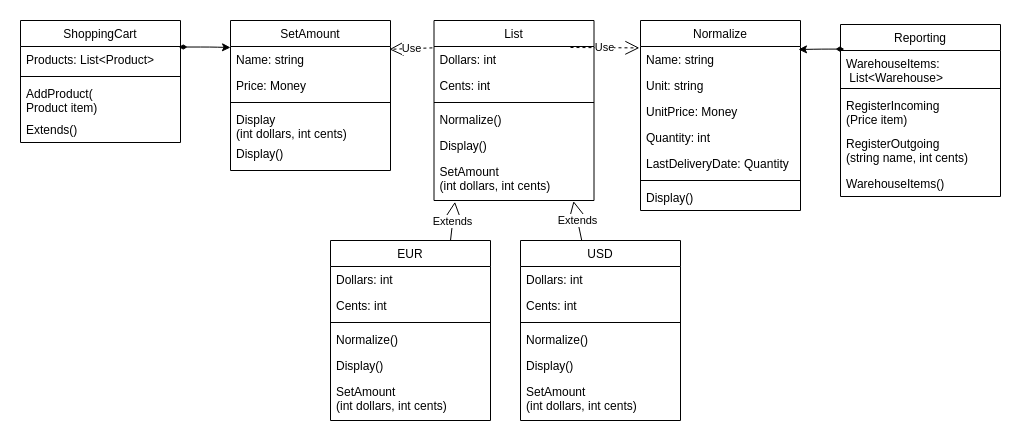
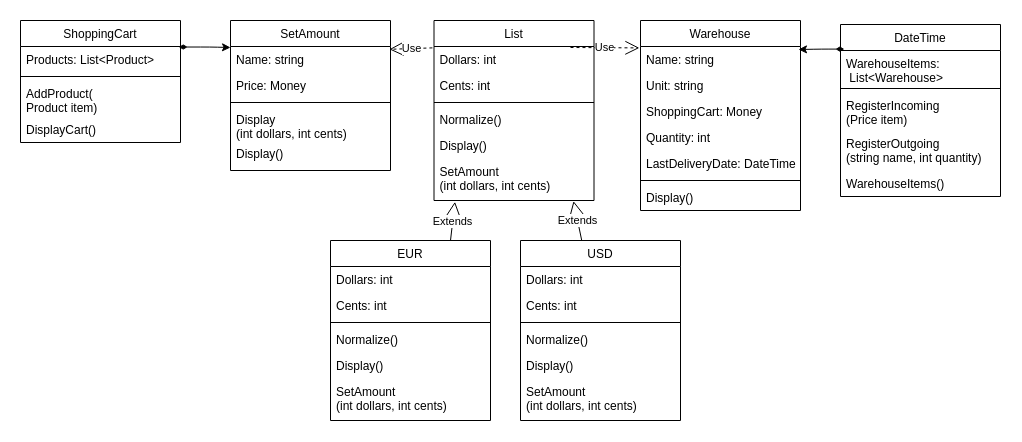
  <mxCell id="0" />
  <mxCell id="1" parent="0" />
  <mxCell id="2" value="List" style="swimlane;fontStyle=0;align=center;verticalAlign=top;childLayout=stackLayout;horizontal=1;startSize=26;horizontalStack=0;resizeParent=1;resizeLast=0;collapsible=1;marginBottom=0;rounded=0;shadow=0;strokeWidth=1;" parent="1" vertex="1"><mxGeometry x="433.5" y="20" width="160" height="180" as="geometry"><mxRectangle x="550" y="140" width="160" height="26" as="alternateBounds" /></mxGeometry></mxCell>
  <mxCell id="3" value="Dollars: int" style="text;align=left;verticalAlign=top;spacingLeft=4;spacingRight=4;overflow=hidden;rotatable=0;points=[[0,0.5],[1,0.5]];portConstraint=eastwest;" parent="2" vertex="1"><mxGeometry y="26" width="160" height="26" as="geometry" /></mxCell>
  <mxCell id="4" value="Cents: int" style="text;align=left;verticalAlign=top;spacingLeft=4;spacingRight=4;overflow=hidden;rotatable=0;points=[[0,0.5],[1,0.5]];portConstraint=eastwest;rounded=0;shadow=0;html=0;" parent="2" vertex="1"><mxGeometry y="52" width="160" height="26" as="geometry" /></mxCell>
  <mxCell id="5" value="" style="line;html=1;strokeWidth=1;align=left;verticalAlign=middle;spacingTop=-1;spacingLeft=3;spacingRight=3;rotatable=0;labelPosition=right;points=[];portConstraint=eastwest;" parent="2" vertex="1"><mxGeometry y="78" width="160" height="8" as="geometry" /></mxCell>
  <mxCell id="6" value="Normalize()" style="text;align=left;verticalAlign=top;spacingLeft=4;spacingRight=4;overflow=hidden;rotatable=0;points=[[0,0.5],[1,0.5]];portConstraint=eastwest;" parent="2" vertex="1"><mxGeometry y="86" width="160" height="26" as="geometry" /></mxCell>
  <mxCell id="7" value="Display()" style="text;align=left;verticalAlign=top;spacingLeft=4;spacingRight=4;overflow=hidden;rotatable=0;points=[[0,0.5],[1,0.5]];portConstraint=eastwest;" parent="2" vertex="1"><mxGeometry y="112" width="160" height="26" as="geometry" /></mxCell>
  <mxCell id="8" value="SetAmount&#10;(int dollars, int cents)" style="text;align=left;verticalAlign=top;spacingLeft=4;spacingRight=4;overflow=hidden;rotatable=0;points=[[0,0.5],[1,0.5]];portConstraint=eastwest;" vertex="1" parent="2"><mxGeometry y="138" width="160" height="42" as="geometry" /></mxCell>
  <mxCell id="9" value="SetAmount" style="swimlane;fontStyle=0;align=center;verticalAlign=top;childLayout=stackLayout;horizontal=1;startSize=26;horizontalStack=0;resizeParent=1;resizeLast=0;collapsible=1;marginBottom=0;rounded=0;shadow=0;strokeWidth=1;" vertex="1" parent="1"><mxGeometry x="230" y="20" width="160" height="150" as="geometry"><mxRectangle x="550" y="140" width="160" height="26" as="alternateBounds" /></mxGeometry></mxCell>
  <mxCell id="10" value="Name: string" style="text;align=left;verticalAlign=top;spacingLeft=4;spacingRight=4;overflow=hidden;rotatable=0;points=[[0,0.5],[1,0.5]];portConstraint=eastwest;" vertex="1" parent="9"><mxGeometry y="26" width="160" height="26" as="geometry" /></mxCell>
  <mxCell id="11" value="Price: Money" style="text;align=left;verticalAlign=top;spacingLeft=4;spacingRight=4;overflow=hidden;rotatable=0;points=[[0,0.5],[1,0.5]];portConstraint=eastwest;rounded=0;shadow=0;html=0;" vertex="1" parent="9"><mxGeometry y="52" width="160" height="26" as="geometry" /></mxCell>
  <mxCell id="12" value="" style="line;html=1;strokeWidth=1;align=left;verticalAlign=middle;spacingTop=-1;spacingLeft=3;spacingRight=3;rotatable=0;labelPosition=right;points=[];portConstraint=eastwest;" vertex="1" parent="9"><mxGeometry y="78" width="160" height="8" as="geometry" /></mxCell>
  <mxCell id="13" value="Display&#10;(int dollars, int cents)" style="text;align=left;verticalAlign=top;spacingLeft=4;spacingRight=4;overflow=hidden;rotatable=0;points=[[0,0.5],[1,0.5]];portConstraint=eastwest;" vertex="1" parent="9"><mxGeometry y="86" width="160" height="34" as="geometry" /></mxCell>
  <mxCell id="14" value="Display()" style="text;align=left;verticalAlign=top;spacingLeft=4;spacingRight=4;overflow=hidden;rotatable=0;points=[[0,0.5],[1,0.5]];portConstraint=eastwest;" vertex="1" parent="9"><mxGeometry y="120" width="160" height="26" as="geometry" /></mxCell>
- <mxCell id="15" value="Normalize" style="swimlane;fontStyle=0;align=center;verticalAlign=top;childLayout=stackLayout;horizontal=1;startSize=26;horizontalStack=0;resizeParent=1;resizeLast=0;collapsible=1;marginBottom=0;rounded=0;shadow=0;strokeWidth=1;" vertex="1" parent="1"><mxGeometry x="640" y="20" width="160" height="190" as="geometry"><mxRectangle x="550" y="140" width="160" height="26" as="alternateBounds" /></mxGeometry></mxCell>
+ <mxCell id="15" value="Warehouse" style="swimlane;fontStyle=0;align=center;verticalAlign=top;childLayout=stackLayout;horizontal=1;startSize=26;horizontalStack=0;resizeParent=1;resizeLast=0;collapsible=1;marginBottom=0;rounded=0;shadow=0;strokeWidth=1;" vertex="1" parent="1"><mxGeometry x="640" y="20" width="160" height="190" as="geometry"><mxRectangle x="550" y="140" width="160" height="26" as="alternateBounds" /></mxGeometry></mxCell>
  <mxCell id="16" value="Name: string" style="text;align=left;verticalAlign=top;spacingLeft=4;spacingRight=4;overflow=hidden;rotatable=0;points=[[0,0.5],[1,0.5]];portConstraint=eastwest;" vertex="1" parent="15"><mxGeometry y="26" width="160" height="26" as="geometry" /></mxCell>
  <mxCell id="17" value="Unit: string" style="text;align=left;verticalAlign=top;spacingLeft=4;spacingRight=4;overflow=hidden;rotatable=0;points=[[0,0.5],[1,0.5]];portConstraint=eastwest;rounded=0;shadow=0;html=0;" vertex="1" parent="15"><mxGeometry y="52" width="160" height="26" as="geometry" /></mxCell>
- <mxCell id="18" value="UnitPrice: Money" style="text;align=left;verticalAlign=top;spacingLeft=4;spacingRight=4;overflow=hidden;rotatable=0;points=[[0,0.5],[1,0.5]];portConstraint=eastwest;rounded=0;shadow=0;html=0;" vertex="1" parent="15"><mxGeometry y="78" width="160" height="26" as="geometry" /></mxCell>
+ <mxCell id="18" value="ShoppingCart: Money" style="text;align=left;verticalAlign=top;spacingLeft=4;spacingRight=4;overflow=hidden;rotatable=0;points=[[0,0.5],[1,0.5]];portConstraint=eastwest;rounded=0;shadow=0;html=0;" vertex="1" parent="15"><mxGeometry y="78" width="160" height="26" as="geometry" /></mxCell>
  <mxCell id="19" value="Quantity: int" style="text;align=left;verticalAlign=top;spacingLeft=4;spacingRight=4;overflow=hidden;rotatable=0;points=[[0,0.5],[1,0.5]];portConstraint=eastwest;rounded=0;shadow=0;html=0;" vertex="1" parent="15"><mxGeometry y="104" width="160" height="26" as="geometry" /></mxCell>
- <mxCell id="20" value="LastDeliveryDate: Quantity" style="text;align=left;verticalAlign=top;spacingLeft=4;spacingRight=4;overflow=hidden;rotatable=0;points=[[0,0.5],[1,0.5]];portConstraint=eastwest;rounded=0;shadow=0;html=0;" vertex="1" parent="15"><mxGeometry y="130" width="160" height="26" as="geometry" /></mxCell>
+ <mxCell id="20" value="LastDeliveryDate: DateTime" style="text;align=left;verticalAlign=top;spacingLeft=4;spacingRight=4;overflow=hidden;rotatable=0;points=[[0,0.5],[1,0.5]];portConstraint=eastwest;rounded=0;shadow=0;html=0;" vertex="1" parent="15"><mxGeometry y="130" width="160" height="26" as="geometry" /></mxCell>
  <mxCell id="21" value="" style="line;html=1;strokeWidth=1;align=left;verticalAlign=middle;spacingTop=-1;spacingLeft=3;spacingRight=3;rotatable=0;labelPosition=right;points=[];portConstraint=eastwest;" vertex="1" parent="15"><mxGeometry y="156" width="160" height="8" as="geometry" /></mxCell>
  <mxCell id="22" value="Display()" style="text;align=left;verticalAlign=top;spacingLeft=4;spacingRight=4;overflow=hidden;rotatable=0;points=[[0,0.5],[1,0.5]];portConstraint=eastwest;" vertex="1" parent="15"><mxGeometry y="164" width="160" height="26" as="geometry" /></mxCell>
- <mxCell id="23" value="Reporting" style="swimlane;fontStyle=0;align=center;verticalAlign=top;childLayout=stackLayout;horizontal=1;startSize=26;horizontalStack=0;resizeParent=1;resizeLast=0;collapsible=1;marginBottom=0;rounded=0;shadow=0;strokeWidth=1;" vertex="1" parent="1"><mxGeometry x="840" y="24" width="160" height="172" as="geometry"><mxRectangle x="550" y="140" width="160" height="26" as="alternateBounds" /></mxGeometry></mxCell>
+ <mxCell id="23" value="DateTime" style="swimlane;fontStyle=0;align=center;verticalAlign=top;childLayout=stackLayout;horizontal=1;startSize=26;horizontalStack=0;resizeParent=1;resizeLast=0;collapsible=1;marginBottom=0;rounded=0;shadow=0;strokeWidth=1;" vertex="1" parent="1"><mxGeometry x="840" y="24" width="160" height="172" as="geometry"><mxRectangle x="550" y="140" width="160" height="26" as="alternateBounds" /></mxGeometry></mxCell>
  <mxCell id="24" value="WarehouseItems:&#10; List&lt;Warehouse&gt;" style="text;align=left;verticalAlign=top;spacingLeft=4;spacingRight=4;overflow=hidden;rotatable=0;points=[[0,0.5],[1,0.5]];portConstraint=eastwest;" vertex="1" parent="23"><mxGeometry y="26" width="160" height="34" as="geometry" /></mxCell>
  <mxCell id="25" value="" style="line;html=1;strokeWidth=1;align=left;verticalAlign=middle;spacingTop=-1;spacingLeft=3;spacingRight=3;rotatable=0;labelPosition=right;points=[];portConstraint=eastwest;" vertex="1" parent="23"><mxGeometry y="60" width="160" height="8" as="geometry" /></mxCell>
  <mxCell id="26" value="RegisterIncoming&#10;(Price item)" style="text;align=left;verticalAlign=top;spacingLeft=4;spacingRight=4;overflow=hidden;rotatable=0;points=[[0,0.5],[1,0.5]];portConstraint=eastwest;" vertex="1" parent="23"><mxGeometry y="68" width="160" height="38" as="geometry" /></mxCell>
- <mxCell id="27" value="RegisterOutgoing&#10;(string name, int cents)" style="text;align=left;verticalAlign=top;spacingLeft=4;spacingRight=4;overflow=hidden;rotatable=0;points=[[0,0.5],[1,0.5]];portConstraint=eastwest;" vertex="1" parent="23"><mxGeometry y="106" width="160" height="40" as="geometry" /></mxCell>
+ <mxCell id="27" value="RegisterOutgoing&#10;(string name, int quantity)" style="text;align=left;verticalAlign=top;spacingLeft=4;spacingRight=4;overflow=hidden;rotatable=0;points=[[0,0.5],[1,0.5]];portConstraint=eastwest;" vertex="1" parent="23"><mxGeometry y="106" width="160" height="40" as="geometry" /></mxCell>
  <mxCell id="28" value="WarehouseItems()" style="text;align=left;verticalAlign=top;spacingLeft=4;spacingRight=4;overflow=hidden;rotatable=0;points=[[0,0.5],[1,0.5]];portConstraint=eastwest;rounded=0;shadow=0;html=0;" vertex="1" parent="23"><mxGeometry y="146" width="160" height="26" as="geometry" /></mxCell>
  <mxCell id="29" value="ShoppingCart" style="swimlane;fontStyle=0;align=center;verticalAlign=top;childLayout=stackLayout;horizontal=1;startSize=26;horizontalStack=0;resizeParent=1;resizeLast=0;collapsible=1;marginBottom=0;rounded=0;shadow=0;strokeWidth=1;" vertex="1" parent="1"><mxGeometry y="20" width="160" height="122" as="geometry" x="20"><mxRectangle x="550" y="140" width="160" height="26" as="alternateBounds" /></mxGeometry></mxCell>
  <mxCell id="30" value="Products: List&lt;Product&gt;" style="text;align=left;verticalAlign=top;spacingLeft=4;spacingRight=4;overflow=hidden;rotatable=0;points=[[0,0.5],[1,0.5]];portConstraint=eastwest;" vertex="1" parent="29"><mxGeometry y="26" width="160" height="26" as="geometry" /></mxCell>
  <mxCell id="31" value="" style="line;html=1;strokeWidth=1;align=left;verticalAlign=middle;spacingTop=-1;spacingLeft=3;spacingRight=3;rotatable=0;labelPosition=right;points=[];portConstraint=eastwest;" vertex="1" parent="29"><mxGeometry y="52" width="160" height="8" as="geometry" /></mxCell>
  <mxCell id="32" value="AddProduct(&#10;Product item)" style="text;align=left;verticalAlign=top;spacingLeft=4;spacingRight=4;overflow=hidden;rotatable=0;points=[[0,0.5],[1,0.5]];portConstraint=eastwest;" vertex="1" parent="29"><mxGeometry y="60" width="160" height="36" as="geometry" /></mxCell>
- <mxCell id="33" value="Extends()" style="text;align=left;verticalAlign=top;spacingLeft=4;spacingRight=4;overflow=hidden;rotatable=0;points=[[0,0.5],[1,0.5]];portConstraint=eastwest;" vertex="1" parent="29"><mxGeometry y="96" width="160" height="26" as="geometry" /></mxCell>
+ <mxCell id="33" value="DisplayCart()" style="text;align=left;verticalAlign=top;spacingLeft=4;spacingRight=4;overflow=hidden;rotatable=0;points=[[0,0.5],[1,0.5]];portConstraint=eastwest;" vertex="1" parent="29"><mxGeometry y="96" width="160" height="26" as="geometry" /></mxCell>
  <mxCell id="34" value="USD" style="swimlane;fontStyle=0;align=center;verticalAlign=top;childLayout=stackLayout;horizontal=1;startSize=26;horizontalStack=0;resizeParent=1;resizeLast=0;collapsible=1;marginBottom=0;rounded=0;shadow=0;strokeWidth=1;" vertex="1" parent="1"><mxGeometry x="520" y="240" width="160" height="180" as="geometry"><mxRectangle x="550" y="140" width="160" height="26" as="alternateBounds" /></mxGeometry></mxCell>
  <mxCell id="35" value="Dollars: int" style="text;align=left;verticalAlign=top;spacingLeft=4;spacingRight=4;overflow=hidden;rotatable=0;points=[[0,0.5],[1,0.5]];portConstraint=eastwest;" vertex="1" parent="34"><mxGeometry y="26" width="160" height="26" as="geometry" /></mxCell>
  <mxCell id="36" value="Cents: int" style="text;align=left;verticalAlign=top;spacingLeft=4;spacingRight=4;overflow=hidden;rotatable=0;points=[[0,0.5],[1,0.5]];portConstraint=eastwest;rounded=0;shadow=0;html=0;" vertex="1" parent="34"><mxGeometry y="52" width="160" height="26" as="geometry" /></mxCell>
  <mxCell id="37" value="" style="line;html=1;strokeWidth=1;align=left;verticalAlign=middle;spacingTop=-1;spacingLeft=3;spacingRight=3;rotatable=0;labelPosition=right;points=[];portConstraint=eastwest;" vertex="1" parent="34"><mxGeometry y="78" width="160" height="8" as="geometry" /></mxCell>
  <mxCell id="38" value="Normalize()" style="text;align=left;verticalAlign=top;spacingLeft=4;spacingRight=4;overflow=hidden;rotatable=0;points=[[0,0.5],[1,0.5]];portConstraint=eastwest;" vertex="1" parent="34"><mxGeometry y="86" width="160" height="26" as="geometry" /></mxCell>
  <mxCell id="39" value="Display()" style="text;align=left;verticalAlign=top;spacingLeft=4;spacingRight=4;overflow=hidden;rotatable=0;points=[[0,0.5],[1,0.5]];portConstraint=eastwest;" vertex="1" parent="34"><mxGeometry y="112" width="160" height="26" as="geometry" /></mxCell>
  <mxCell id="40" value="SetAmount&#10;(int dollars, int cents)" style="text;align=left;verticalAlign=top;spacingLeft=4;spacingRight=4;overflow=hidden;rotatable=0;points=[[0,0.5],[1,0.5]];portConstraint=eastwest;" vertex="1" parent="34"><mxGeometry y="138" width="160" height="42" as="geometry" /></mxCell>
  <mxCell id="41" value="EUR" style="swimlane;fontStyle=0;align=center;verticalAlign=top;childLayout=stackLayout;horizontal=1;startSize=26;horizontalStack=0;resizeParent=1;resizeLast=0;collapsible=1;marginBottom=0;rounded=0;shadow=0;strokeWidth=1;" vertex="1" parent="1"><mxGeometry x="330" y="240" width="160" height="180" as="geometry"><mxRectangle x="550" y="140" width="160" height="26" as="alternateBounds" /></mxGeometry></mxCell>
  <mxCell id="42" value="Dollars: int" style="text;align=left;verticalAlign=top;spacingLeft=4;spacingRight=4;overflow=hidden;rotatable=0;points=[[0,0.5],[1,0.5]];portConstraint=eastwest;" vertex="1" parent="41"><mxGeometry y="26" width="160" height="26" as="geometry" /></mxCell>
  <mxCell id="43" value="Cents: int" style="text;align=left;verticalAlign=top;spacingLeft=4;spacingRight=4;overflow=hidden;rotatable=0;points=[[0,0.5],[1,0.5]];portConstraint=eastwest;rounded=0;shadow=0;html=0;" vertex="1" parent="41"><mxGeometry y="52" width="160" height="26" as="geometry" /></mxCell>
  <mxCell id="44" value="" style="line;html=1;strokeWidth=1;align=left;verticalAlign=middle;spacingTop=-1;spacingLeft=3;spacingRight=3;rotatable=0;labelPosition=right;points=[];portConstraint=eastwest;" vertex="1" parent="41"><mxGeometry y="78" width="160" height="8" as="geometry" /></mxCell>
  <mxCell id="45" value="Normalize()" style="text;align=left;verticalAlign=top;spacingLeft=4;spacingRight=4;overflow=hidden;rotatable=0;points=[[0,0.5],[1,0.5]];portConstraint=eastwest;" vertex="1" parent="41"><mxGeometry y="86" width="160" height="26" as="geometry" /></mxCell>
  <mxCell id="46" value="Display()" style="text;align=left;verticalAlign=top;spacingLeft=4;spacingRight=4;overflow=hidden;rotatable=0;points=[[0,0.5],[1,0.5]];portConstraint=eastwest;" vertex="1" parent="41"><mxGeometry y="112" width="160" height="26" as="geometry" /></mxCell>
  <mxCell id="47" value="SetAmount&#10;(int dollars, int cents)" style="text;align=left;verticalAlign=top;spacingLeft=4;spacingRight=4;overflow=hidden;rotatable=0;points=[[0,0.5],[1,0.5]];portConstraint=eastwest;" vertex="1" parent="41"><mxGeometry y="138" width="160" height="42" as="geometry" /></mxCell>
  <mxCell id="48" value="Extends" style="endArrow=block;endSize=16;endFill=0;html=1;rounded=0;entryX=0.131;entryY=1.031;entryDx=0;entryDy=0;entryPerimeter=0;exitX=0.75;exitY=0;exitDx=0;exitDy=0;" edge="1" parent="1" source="41" target="8"><mxGeometry width="160" relative="1" as="geometry"><mxPoint x="431" y="240" as="sourcePoint" /><mxPoint x="430" y="220" as="targetPoint" /></mxGeometry></mxCell>
  <mxCell id="49" value="Extends" style="endArrow=block;endSize=16;endFill=0;html=1;rounded=0;entryX=0.872;entryY=1.014;entryDx=0;entryDy=0;entryPerimeter=0;" edge="1" parent="1" source="34" target="8"><mxGeometry width="160" relative="1" as="geometry"><mxPoint x="547" y="242" as="sourcePoint" /><mxPoint x="540" y="210" as="targetPoint" /></mxGeometry></mxCell>
  <mxCell id="50" value="Use" style="endArrow=open;endSize=12;dashed=1;html=1;rounded=0;exitX=-0.01;exitY=0.053;exitDx=0;exitDy=0;exitPerimeter=0;entryX=0.993;entryY=0.108;entryDx=0;entryDy=0;entryPerimeter=0;" edge="1" parent="1" source="3" target="10"><mxGeometry x="-0.009" width="160" relative="1" as="geometry"><mxPoint x="188" y="58" as="sourcePoint" /><mxPoint x="230" y="59" as="targetPoint" /><mxPoint as="offset" /></mxGeometry></mxCell>
  <mxCell id="51" value="Use" style="endArrow=open;endSize=12;dashed=1;html=1;rounded=0;entryX=-0.007;entryY=0.054;entryDx=0;entryDy=0;entryPerimeter=0;" edge="1" parent="1" target="16"><mxGeometry x="-0.009" width="160" relative="1" as="geometry"><mxPoint x="570" y="47" as="sourcePoint" /><mxPoint x="230" y="59" as="targetPoint" /><mxPoint as="offset" /></mxGeometry></mxCell>
  <mxCell id="52" style="edgeStyle=elbowEdgeStyle;startArrow=diamondThin;exitX=0.024;exitY=0.143;exitDx=0;exitDy=0;exitPerimeter=0;" edge="1" parent="1" source="23"><mxGeometry relative="1" as="geometry"><mxPoint x="730" y="-260" as="sourcePoint" /><mxPoint x="798" y="49" as="targetPoint" /><Array as="points"><mxPoint x="821" y="50" /></Array></mxGeometry></mxCell>
  <mxCell id="53" style="edgeStyle=elbowEdgeStyle;startArrow=diamondThin;exitX=0.989;exitY=0.02;exitDx=0;exitDy=0;exitPerimeter=0;" edge="1" parent="1" source="30"><mxGeometry relative="1" as="geometry"><mxPoint x="170" y="50" as="sourcePoint" /><mxPoint x="230" y="47" as="targetPoint" /><Array as="points"><mxPoint x="210" y="60" /></Array></mxGeometry></mxCell>
